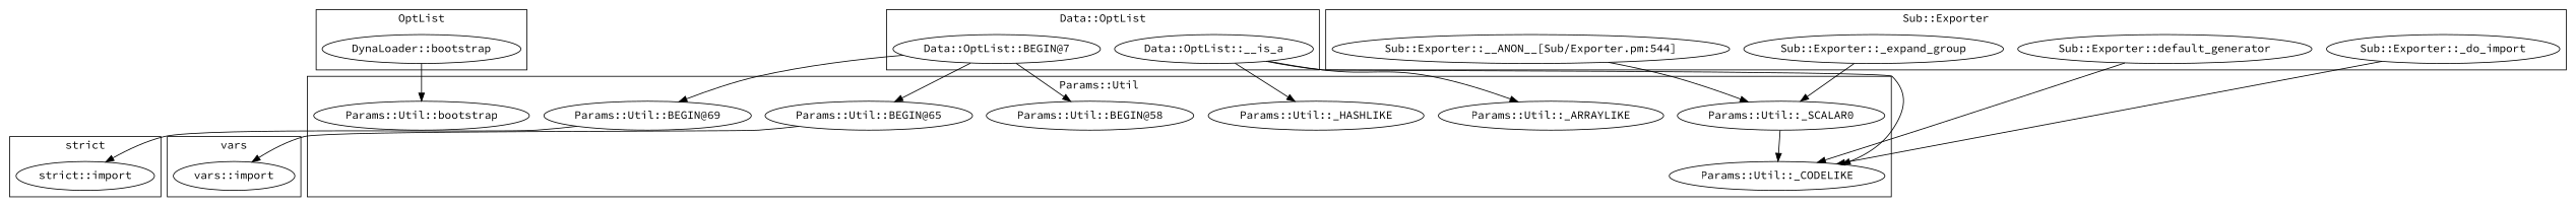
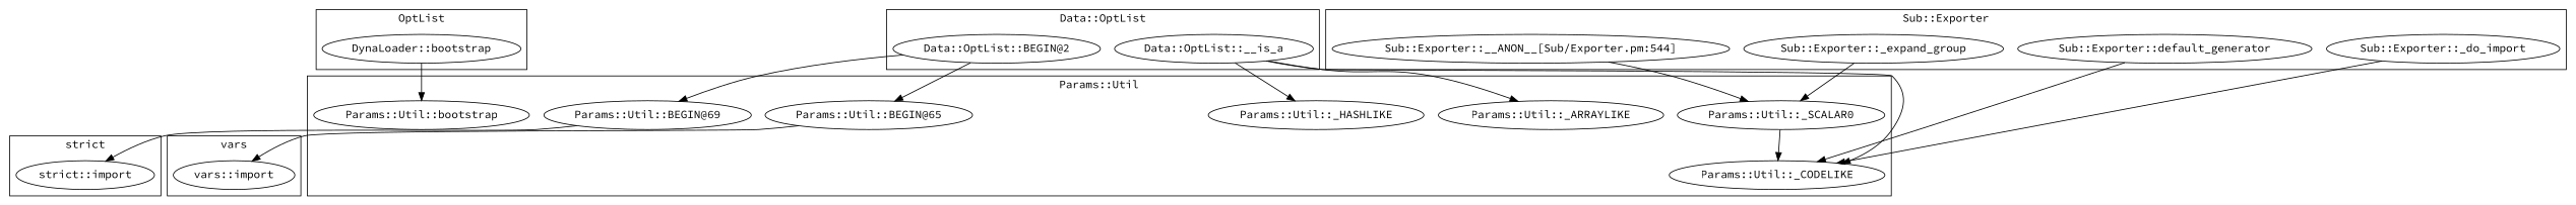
  digraph {
    fontname="Source Code Pro"
    node [fontname="Source Code Pro"]
    edge [fontname="Source Code Pro"]
    "DynaLoader::bootstrap"
    "Sub::Exporter::default_generator"
    "Sub::Exporter::_expand_group"
    "Sub::Exporter::__ANON__[Sub/Exporter.pm:544]"
    "Sub::Exporter::_do_import"
    "vars::import"
    "Data::OptList::__is_a"
-   "Data::OptList::BEGIN@7"
+   "Data::OptList::BEGIN@7" [label="Data::OptList::BEGIN@2"]
    "strict::import"
    "Params::Util::bootstrap"
    "Params::Util::_ARRAYLIKE"
    "Params::Util::BEGIN@65"
-   "Params::Util::BEGIN@58"
    "Params::Util::_CODELIKE"
    "Params::Util::_SCALAR0"
    "Params::Util::_HASHLIKE"
    n17 [label="Params::Util::BEGIN@69"]
    subgraph cluster_1 {
      label=OptList
      "DynaLoader::bootstrap"
    }
    subgraph cluster_2 {
      label="Sub::Exporter"
      "Sub::Exporter::default_generator"
      "Sub::Exporter::_expand_group"
      "Sub::Exporter::__ANON__[Sub/Exporter.pm:544]"
      "Sub::Exporter::_do_import"
    }
    subgraph cluster_3 {
      label=vars
      "vars::import"
    }
    subgraph cluster_4 {
      label="Data::OptList"
      "Data::OptList::__is_a"
      "Data::OptList::BEGIN@7"
    }
    subgraph cluster_5 {
      label="strict"
      "strict::import"
    }
    subgraph cluster_6 {
      label="Params::Util"
      "Params::Util::bootstrap"
      "Params::Util::_ARRAYLIKE"
      "Params::Util::BEGIN@65"
-     "Params::Util::BEGIN@58"
      "Params::Util::_CODELIKE"
      "Params::Util::_SCALAR0"
      "Params::Util::_HASHLIKE"
      n17
    }
    "DynaLoader::bootstrap" -> "Params::Util::bootstrap"
    "Sub::Exporter::default_generator" -> "Params::Util::_CODELIKE"
    "Sub::Exporter::_expand_group" -> "Params::Util::_SCALAR0"
    "Sub::Exporter::__ANON__[Sub/Exporter.pm:544]" -> "Params::Util::_SCALAR0"
    "Sub::Exporter::_do_import" -> "Params::Util::_CODELIKE"
    "Data::OptList::__is_a" -> "Params::Util::_ARRAYLIKE"
    "Data::OptList::__is_a" -> "Params::Util::_CODELIKE"
    "Data::OptList::__is_a" -> "Params::Util::_HASHLIKE"
    "Data::OptList::BEGIN@7" -> "Params::Util::BEGIN@65"
-   "Data::OptList::BEGIN@7" -> "Params::Util::BEGIN@58"
    "Data::OptList::BEGIN@7" -> n17
    "Params::Util::BEGIN@65" -> "vars::import"
    "Params::Util::_SCALAR0" -> "Params::Util::_CODELIKE"
    n17 -> "strict::import"
  }
